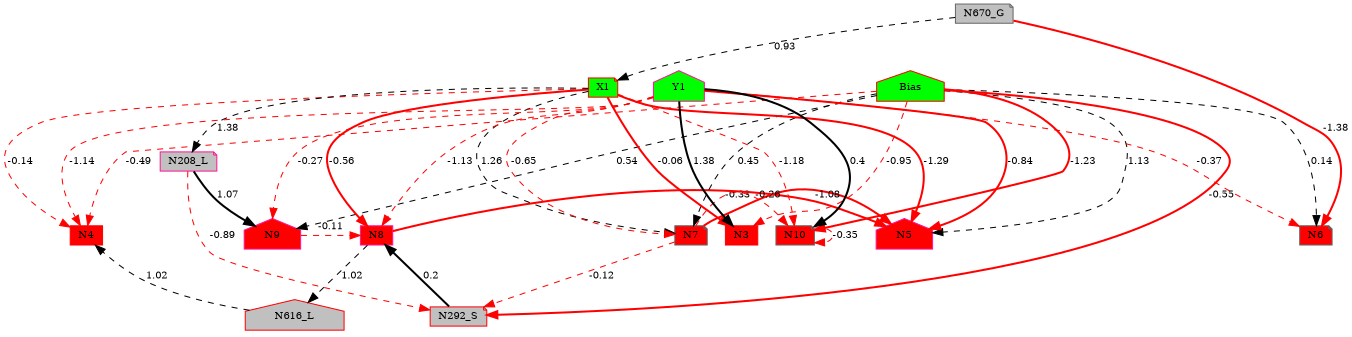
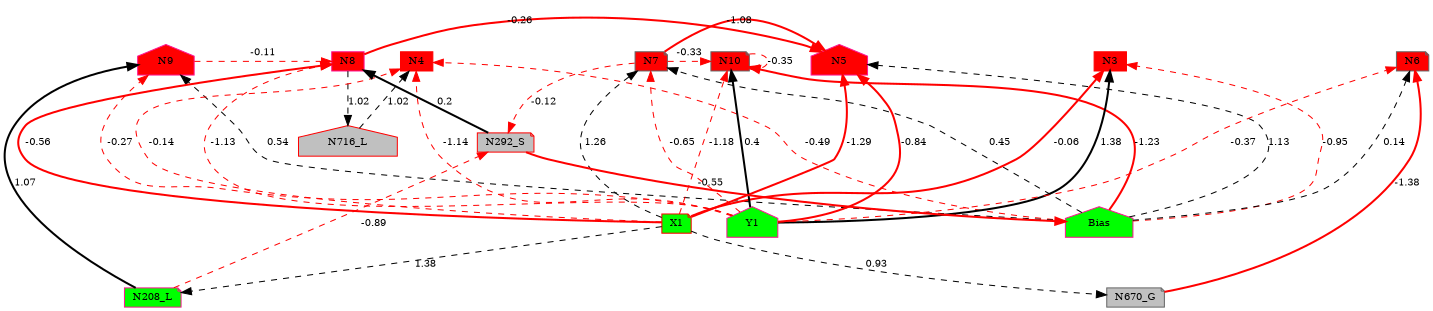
  digraph {
    node [color=red fillcolor=red fontsize=10 shape=note style=filled]
    edge [arrowType=inv color=red fontsize=10 style=dashed]
    N3 [height=0.1 shape=box width=0.1]
    N4 [height=0.1 shape=box width=0.1]
    N5 [color=deeppink height=0.1 shape=house width=0.1]
    N6 [color=gray40 height=0.1 width=0.1]
    N7 [color=gray40 height=0.1 width=0.1]
    N8 [color=deeppink height=0.1 shape=box width=0.1]
    N9 [color=deeppink height=0.1 shape=house width=0.1]
    N10 [color=gray40 height=0.1 width=0.1]
-   n9 [fillcolor=green height=0.1 label=Bias shape=house width=0.1]
+   n9 [color=deeppink fillcolor=green height=0.1 label=Bias shape=house width=0.1]
    n10 [fillcolor=green height=0.1 label=X1 width=0.1]
    n11 [color=deeppink fillcolor=green height=0.1 label=Y1 shape=house width=0.1]
    n12 [fillcolor=gray height=0.1 label=N292_S width=0.1]
-   n13 [fillcolor=gray height=0.1 label=N616_L shape=house width=0.1]
-   n14 [color=deeppink fillcolor=gray height=0.1 label=N208_L width=0.1]
+   n13 [fillcolor=gray height=0.1 label=N716_L shape=house width=0.1]
+   n14 [color=deeppink fillcolor=green height=0.1 label=N208_L width=0.1]
    n15 [color=gray40 fillcolor=gray height=0.1 label=N670_G width=0.1]
    subgraph sub_1 {
      rank=same
      N3
      N4
      N5
      N6
      N7
      N8
      N9
      N10
    }
    subgraph sub_2 {
      rank=same
      n9
      n10
      n11
    }
    N7 -> N5 [label=-1.08 style=bold]
    N7 -> N10 [label=-0.33]
    N7 -> n12 [label=-0.12]
    N8 -> N5 [label=-0.26 style=bold]
    N8 -> n13 [color=black label=1.02 arrowType=""]
    N9 -> N8 [label=-0.11]
    N10 -> N10 [label=-0.35]
    n9 -> N3 [label=-0.95]
    n9 -> N4 [label=-0.49]
    n9 -> N5 [color=black label=1.13 arrowType=""]
    n9 -> N6 [color=black label=0.14 arrowType=""]
    n9 -> N7 [color=black label=0.45 arrowType=""]
    n9 -> N9 [color=black label=0.54 arrowType=""]
    n9 -> N10 [label=-1.23 style=bold]
-   n9 -> n12 [label=-0.55 style=bold]
+   n12 -> n9 [label=-0.55 style=bold]
    n10 -> N3 [label=-0.06 style=bold]
    n10 -> N4 [label=-0.14]
    n10 -> N5 [label=-1.29 style=bold]
    n10 -> N7 [color=black label=1.26 arrowType=""]
    n10 -> N8 [label=-0.56 style=bold]
    n10 -> N10 [label=-1.18]
    n10 -> n11 [style=invis arrowType="" color="" fontsize=""]
    n10 -> n14 [color=black label=1.38 arrowType=""]
-   n15 -> n10 [color=black label=0.93 arrowType=""]
+   n10 -> n15 [color=black label=0.93 arrowType=""]
    n11 -> N3 [color=black label=1.38 style=bold arrowType=""]
    n11 -> N4 [label=-1.14]
    n11 -> N5 [label=-0.84 style=bold]
    n11 -> N6 [label=-0.37]
    n11 -> N7 [label=-0.65]
    n11 -> N8 [label=-1.13]
    n11 -> N9 [label=-0.27]
    n11 -> N10 [color=black label=0.4 style=bold arrowType=""]
    n11 -> n9 [style=invis arrowType="" color="" fontsize=""]
    n12 -> N8 [color=black label=0.2 style=bold arrowType=""]
    n13 -> N4 [color=black label=1.02 arrowType=""]
    n14 -> N9 [color=black label=1.07 style=bold arrowType=""]
    n14 -> n12 [label=-0.89]
    n15 -> N6 [label=-1.38 style=bold]
  }
